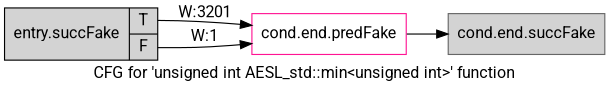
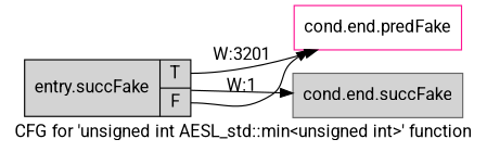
  digraph {
    fontname=Roboto
    label="CFG for 'unsigned int AESL_std::min\<unsigned int\>' function"
    rankdir=LR
    node [filename="/tools/Xilinx/Vitis_HLS/2022.1/include/etc/ap_private.h" fillcolor=lightgrey fontname=Roboto linenumber=112 shape=record style=filled]
    edge [execusionnum=3200 filename="/tools/Xilinx/Vitis_HLS/2022.1/include/etc/ap_private.h" fontname=Roboto]
    n1 [color=black label="{entry.succFake|{<s0>T|<s1>F}}"]
    n2 [color=deeppink fillcolor=white label="{cond.end.predFake}"]
    n3 [color=gray40 label="{cond.end.succFake}"]
    n1 -> n2 [label="W:3201" tailport=s0]
    n1 -> n2 [execusionnum=0 label="W:1" tailport=s1]
-   n2 -> n3
+   n1 -> n3
  }
